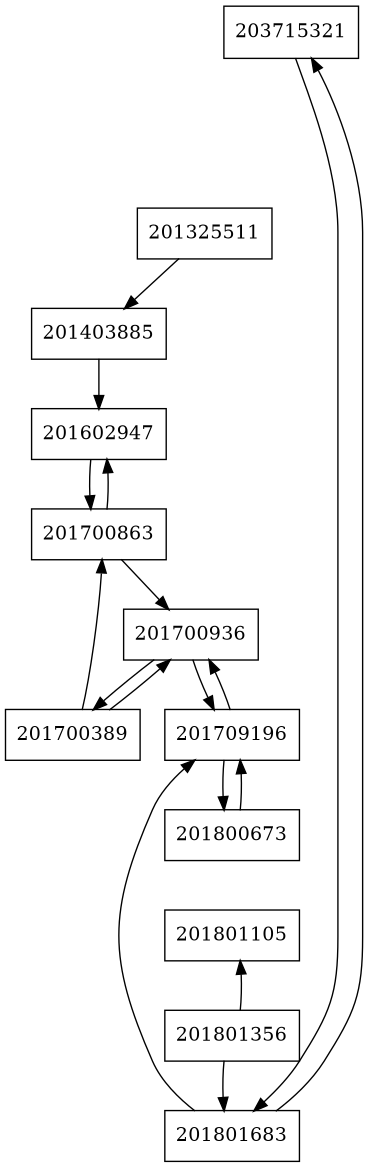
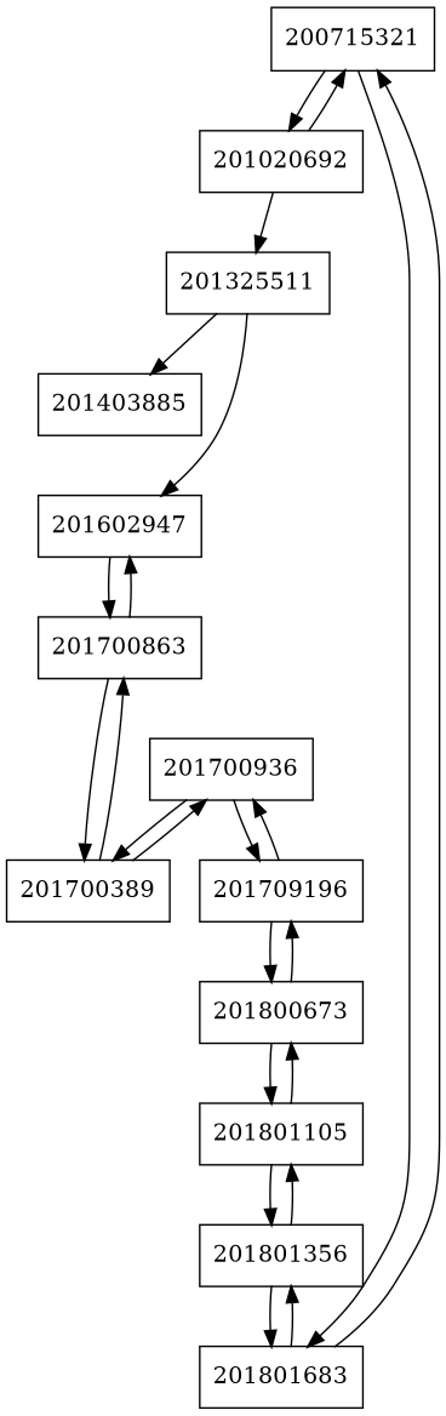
  digraph {
    rankdir=TB
    node [shape=record]
-   n1 [label=203715321]
+   n1 [label=200715321]
+   n2 [label=201020692]
    n3 [label=201801683]
    n4 [label=201325511]
    n5 [label=201801356]
    n6 [label=201403885]
    n7 [label=201602947]
    n8 [label=201700863]
    n9 [label=201700389]
    n10 [label=201700936]
    n11 [label=201709196]
    n12 [label=201800673]
    n13 [label=201801105]
+   n1 -> n2
    n1 -> n3
+   n2 -> n1
+   n2 -> n4
    n3 -> n1
-   n3 -> n11
+   n3 -> n5
    n4 -> n6
    n5 -> n3
    n5 -> n13
-   n6 -> n7
+   n4 -> n7
    n7 -> n8
    n8 -> n7
-   n8 -> n10
+   n8 -> n9
    n9 -> n8
    n9 -> n10
    n10 -> n9
    n10 -> n11
    n11 -> n10
    n11 -> n12
    n12 -> n11
+   n12 -> n13
+   n13 -> n5
+   n13 -> n12
  }
